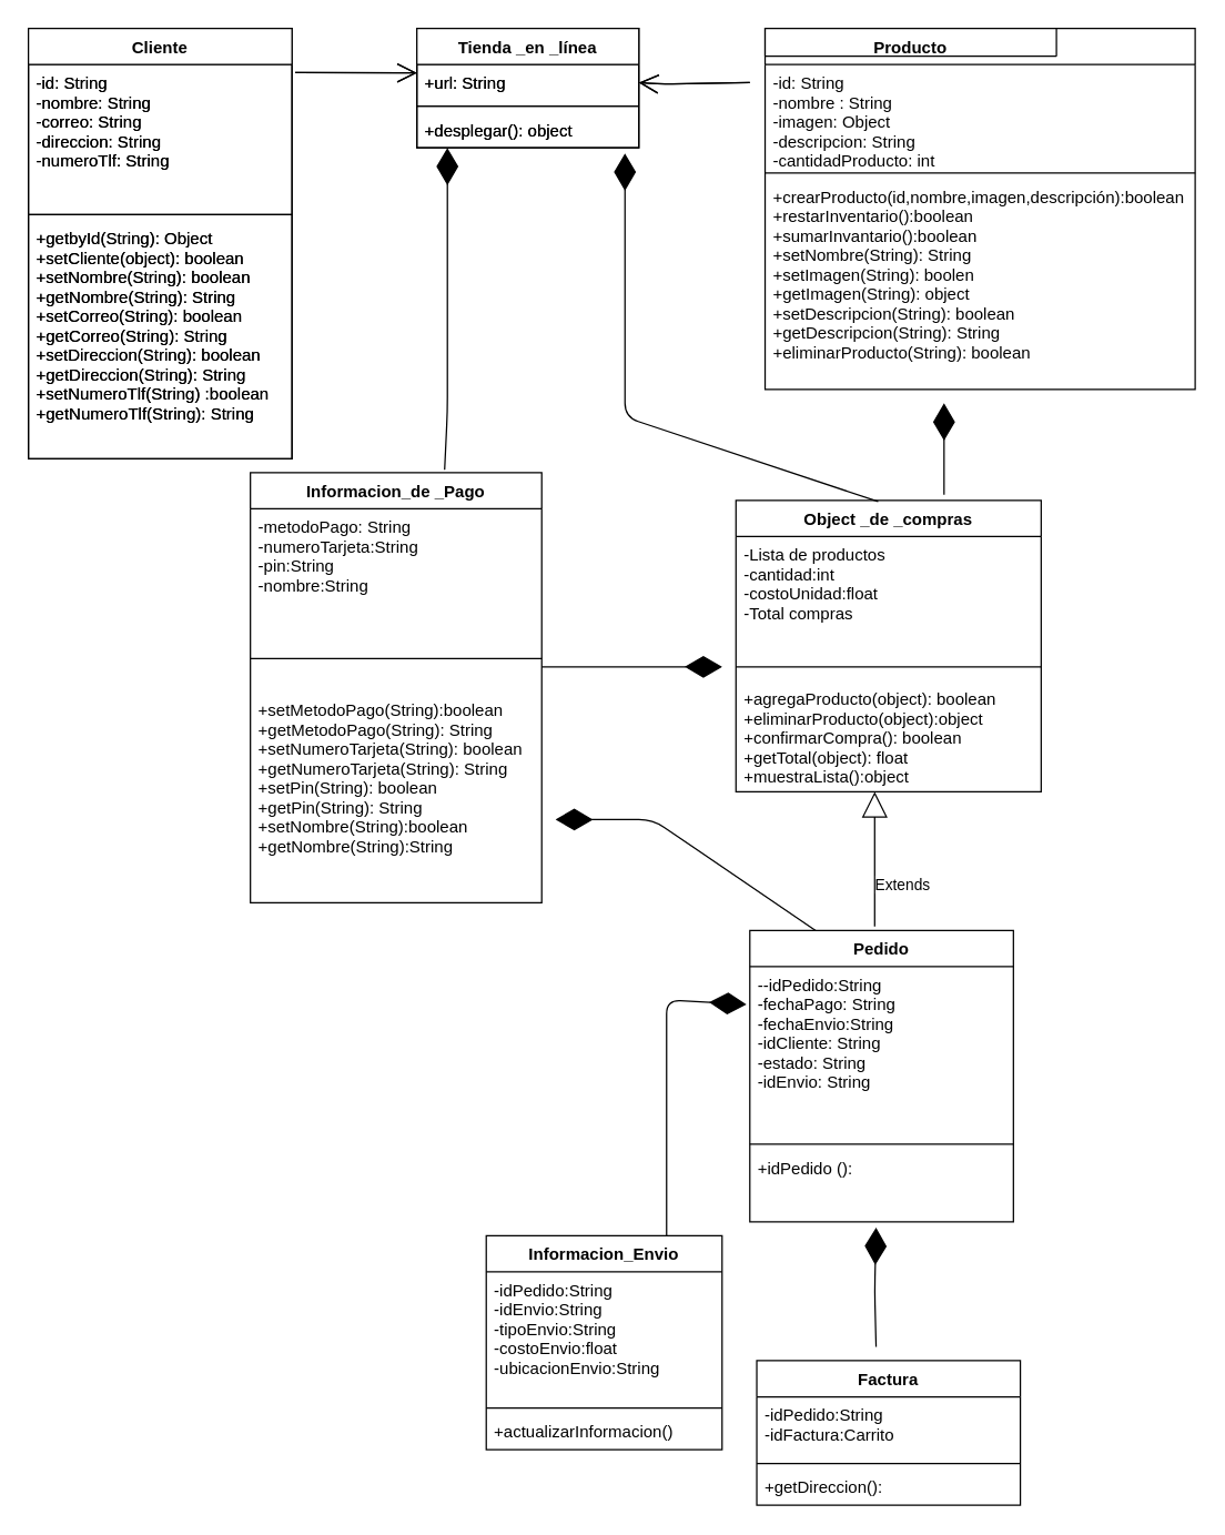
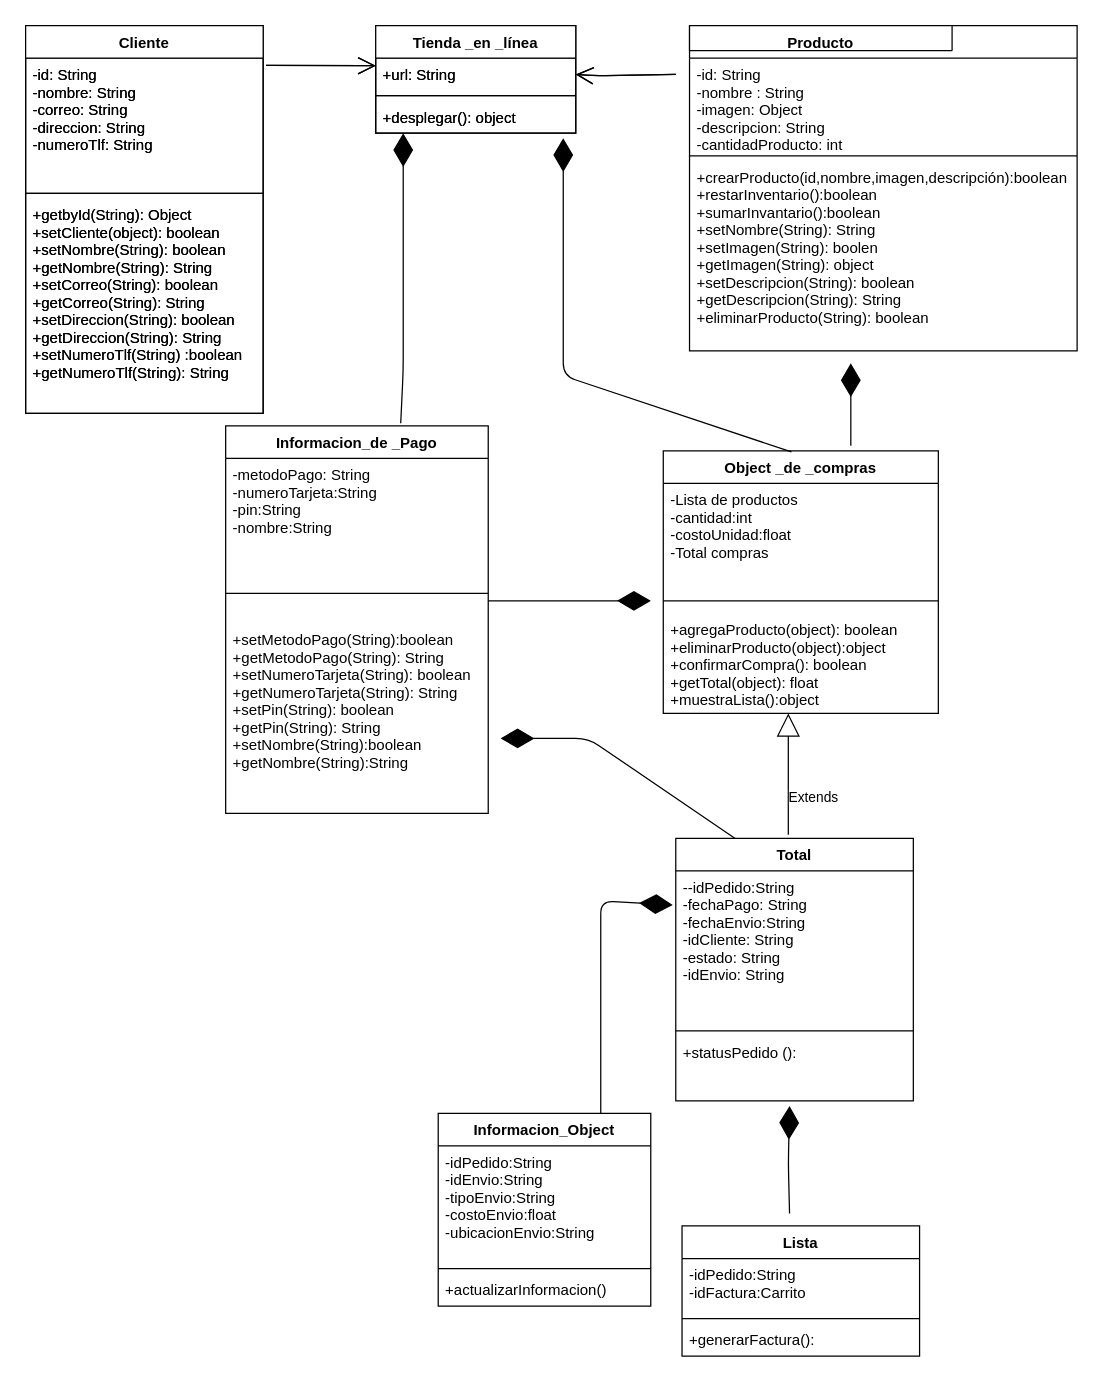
  <mxCell id="0" />
  <mxCell id="1" parent="0" />
  <mxCell id="2" value="Tienda _en _línea" style="swimlane;fontStyle=1;align=center;verticalAlign=top;childLayout=stackLayout;horizontal=1;startSize=26;horizontalStack=0;resizeParent=1;resizeParentMax=0;resizeLast=0;collapsible=1;marginBottom=0;" parent="1" vertex="1"><mxGeometry x="300" y="20" width="160" height="86" as="geometry" /></mxCell>
  <mxCell id="3" value="+url: String&#10;&#10;" style="text;strokeColor=none;fillColor=none;align=left;verticalAlign=top;spacingLeft=4;spacingRight=4;overflow=hidden;rotatable=0;points=[[0,0.5],[1,0.5]];portConstraint=eastwest;" parent="2" vertex="1"><mxGeometry y="26" width="160" height="26" as="geometry" /></mxCell>
  <mxCell id="4" value="" style="line;strokeWidth=1;fillColor=none;align=left;verticalAlign=middle;spacingTop=-1;spacingLeft=3;spacingRight=3;rotatable=0;labelPosition=right;points=[];portConstraint=eastwest;" parent="2" vertex="1"><mxGeometry y="52" width="160" height="8" as="geometry" /></mxCell>
  <mxCell id="5" value="+desplegar(): object" style="text;strokeColor=none;fillColor=none;align=left;verticalAlign=top;spacingLeft=4;spacingRight=4;overflow=hidden;rotatable=0;points=[[0,0.5],[1,0.5]];portConstraint=eastwest;" parent="2" vertex="1"><mxGeometry y="60" width="160" height="26" as="geometry" /></mxCell>
  <mxCell id="6" value="Object _de _compras" style="swimlane;fontStyle=1;align=center;verticalAlign=top;childLayout=stackLayout;horizontal=1;startSize=26;horizontalStack=0;resizeParent=1;resizeParentMax=0;resizeLast=0;collapsible=1;marginBottom=0;" parent="1" vertex="1"><mxGeometry x="530" y="360" width="220" height="210" as="geometry" /></mxCell>
  <mxCell id="7" value="-Lista de productos&#10;-cantidad:int&#10;-costoUnidad:float&#10;-Total compras" style="text;strokeColor=none;fillColor=none;align=left;verticalAlign=top;spacingLeft=4;spacingRight=4;overflow=hidden;rotatable=0;points=[[0,0.5],[1,0.5]];portConstraint=eastwest;" parent="6" vertex="1"><mxGeometry y="26" width="220" height="84" as="geometry" /></mxCell>
  <mxCell id="8" value="" style="line;strokeWidth=1;fillColor=none;align=left;verticalAlign=middle;spacingTop=-1;spacingLeft=3;spacingRight=3;rotatable=0;labelPosition=right;points=[];portConstraint=eastwest;" parent="6" vertex="1"><mxGeometry y="110" width="220" height="20" as="geometry" /></mxCell>
  <mxCell id="9" value="+agregaProducto(object): boolean&#10;+eliminarProducto(object):object&#10;+confirmarCompra(): boolean&#10;+getTotal(object): float&#10;+muestraLista():object" style="text;strokeColor=none;fillColor=none;align=left;verticalAlign=top;spacingLeft=4;spacingRight=4;overflow=hidden;rotatable=0;points=[[0,0.5],[1,0.5]];portConstraint=eastwest;" parent="6" vertex="1"><mxGeometry y="130" width="220" height="80" as="geometry" /></mxCell>
  <mxCell id="10" value="Producto" style="swimlane;fontStyle=1;align=center;verticalAlign=top;childLayout=stackLayout;horizontal=1;startSize=26;horizontalStack=0;resizeParent=1;resizeParentMax=0;resizeLast=0;collapsible=1;marginBottom=0;" parent="1" vertex="1"><mxGeometry x="551" y="20" width="310" height="260" as="geometry" /></mxCell>
  <mxCell id="11" value="-id: String&#10;-nombre : String&#10;-imagen: Object&#10;-descripcion: String&#10;-cantidadProducto: int&#10;" style="text;strokeColor=none;fillColor=none;align=left;verticalAlign=top;spacingLeft=4;spacingRight=4;overflow=hidden;rotatable=0;points=[[0,0.5],[1,0.5]];portConstraint=eastwest;" parent="10" vertex="1"><mxGeometry y="26" width="310" height="74" as="geometry" /></mxCell>
  <mxCell id="12" value="" style="line;strokeWidth=1;fillColor=none;align=left;verticalAlign=middle;spacingTop=-1;spacingLeft=3;spacingRight=3;rotatable=0;labelPosition=right;points=[];portConstraint=eastwest;" parent="10" vertex="1"><mxGeometry y="100" width="310" height="8" as="geometry" /></mxCell>
  <mxCell id="13" value="+crearProducto(id,nombre,imagen,descripción):boolean&#10;+restarInventario():boolean&#10;+sumarInvantario():boolean&#10;+setNombre(String): String&#10;+setImagen(String): boolen&#10;+getImagen(String): object&#10;+setDescripcion(String): boolean&#10;+getDescripcion(String): String&#10;+eliminarProducto(String): boolean" style="text;strokeColor=none;fillColor=none;align=left;verticalAlign=top;spacingLeft=4;spacingRight=4;overflow=hidden;rotatable=0;points=[[0,0.5],[1,0.5]];portConstraint=eastwest;" parent="10" vertex="1"><mxGeometry y="108" width="310" height="152" as="geometry" /></mxCell>
  <mxCell id="14" value="Cliente" style="swimlane;fontStyle=1;align=center;verticalAlign=top;childLayout=stackLayout;horizontal=1;startSize=26;horizontalStack=0;resizeParent=1;resizeParentMax=0;resizeLast=0;collapsible=1;marginBottom=0;" parent="1" vertex="1"><mxGeometry x="20" y="20" width="190" height="310" as="geometry" /></mxCell>
  <mxCell id="15" value="-id: String&#10;-nombre: String&#10;-correo: String&#10;-direccion: String&#10;-numeroTlf: String&#10;" style="text;strokeColor=none;fillColor=none;align=left;verticalAlign=top;spacingLeft=4;spacingRight=4;overflow=hidden;rotatable=0;points=[[0,0.5],[1,0.5]];portConstraint=eastwest;" parent="14" vertex="1"><mxGeometry y="26" width="190" height="104" as="geometry" /></mxCell>
  <mxCell id="16" value="" style="line;strokeWidth=1;fillColor=none;align=left;verticalAlign=middle;spacingTop=-1;spacingLeft=3;spacingRight=3;rotatable=0;labelPosition=right;points=[];portConstraint=eastwest;" parent="14" vertex="1"><mxGeometry y="130" width="190" height="8" as="geometry" /></mxCell>
  <mxCell id="17" value="+getbyId(String): Object&#10;+setCliente(object): boolean&#10;+setNombre(String): boolean&#10;+getNombre(String): String&#10;+setCorreo(String): boolean&#10;+getCorreo(String): String&#10;+setDireccion(String): boolean&#10;+getDireccion(String): String&#10;+setNumeroTlf(String) :boolean&#10;+getNumeroTlf(String): String &#10;" style="text;strokeColor=none;fillColor=none;align=left;verticalAlign=top;spacingLeft=4;spacingRight=4;overflow=hidden;rotatable=0;points=[[0,0.5],[1,0.5]];portConstraint=eastwest;" parent="14" vertex="1"><mxGeometry y="138" width="190" height="172" as="geometry" /></mxCell>
  <mxCell id="18" value="Informacion_de _Pago" style="swimlane;fontStyle=1;align=center;verticalAlign=top;childLayout=stackLayout;horizontal=1;startSize=26;horizontalStack=0;resizeParent=1;resizeParentMax=0;resizeLast=0;collapsible=1;marginBottom=0;" parent="1" vertex="1"><mxGeometry x="180" y="340" width="210" height="310" as="geometry" /></mxCell>
  <mxCell id="19" value="-metodoPago: String&#10;-numeroTarjeta:String&#10;-pin:String&#10;-nombre:String" style="text;strokeColor=none;fillColor=none;align=left;verticalAlign=top;spacingLeft=4;spacingRight=4;overflow=hidden;rotatable=0;points=[[0,0.5],[1,0.5]];portConstraint=eastwest;" parent="18" vertex="1"><mxGeometry y="26" width="210" height="84" as="geometry" /></mxCell>
  <mxCell id="20" value="" style="line;strokeWidth=1;fillColor=none;align=left;verticalAlign=middle;spacingTop=-1;spacingLeft=3;spacingRight=3;rotatable=0;labelPosition=right;points=[];portConstraint=eastwest;" parent="18" vertex="1"><mxGeometry y="110" width="210" height="48" as="geometry" /></mxCell>
  <mxCell id="21" value="+setMetodoPago(String):boolean&#10;+getMetodoPago(String): String&#10;+setNumeroTarjeta(String): boolean&#10;+getNumeroTarjeta(String): String&#10;+setPin(String): boolean&#10;+getPin(String): String&#10;+setNombre(String):boolean&#10;+getNombre(String):String &#10;&#10;" style="text;strokeColor=none;fillColor=none;align=left;verticalAlign=top;spacingLeft=4;spacingRight=4;overflow=hidden;rotatable=0;points=[[0,0.5],[1,0.5]];portConstraint=eastwest;" parent="18" vertex="1"><mxGeometry y="158" width="210" height="152" as="geometry" /></mxCell>
  <mxCell id="22" value="" style="endArrow=open;endFill=1;endSize=12;html=1;entryX=1;entryY=0.5;entryDx=0;entryDy=0;" parent="1" target="3" edge="1"><mxGeometry width="160" relative="1" as="geometry"><mxPoint x="540" y="59" as="sourcePoint" /><mxPoint x="414" y="50" as="targetPoint" /><Array as="points"><mxPoint x="474" y="60" /></Array></mxGeometry></mxCell>
  <mxCell id="23" value="" style="endArrow=diamondThin;endFill=1;endSize=24;html=1;exitX=0.466;exitY=0.004;exitDx=0;exitDy=0;exitPerimeter=0;" parent="1" source="6" edge="1"><mxGeometry width="160" relative="1" as="geometry"><mxPoint x="410" y="110" as="sourcePoint" /><mxPoint x="450" y="110" as="targetPoint" /><Array as="points"><mxPoint x="450" y="300" /></Array></mxGeometry></mxCell>
  <mxCell id="24" value="" style="endArrow=open;endFill=1;endSize=12;html=1;exitX=1.012;exitY=0.054;exitDx=0;exitDy=0;exitPerimeter=0;" parent="1" source="15" edge="1"><mxGeometry width="160" relative="1" as="geometry"><mxPoint x="290" y="60" as="sourcePoint" /><mxPoint x="300" y="52" as="targetPoint" /><Array as="points"><mxPoint x="300" y="52" /><mxPoint x="280" y="52" /></Array></mxGeometry></mxCell>
- <mxCell id="25" value="Pedido" style="swimlane;fontStyle=1;align=center;verticalAlign=top;childLayout=stackLayout;horizontal=1;startSize=26;horizontalStack=0;resizeParent=1;resizeParentMax=0;resizeLast=0;collapsible=1;marginBottom=0;" parent="1" vertex="1"><mxGeometry x="540" y="670" width="190" height="210" as="geometry" /></mxCell>
+ <mxCell id="25" value="Total" style="swimlane;fontStyle=1;align=center;verticalAlign=top;childLayout=stackLayout;horizontal=1;startSize=26;horizontalStack=0;resizeParent=1;resizeParentMax=0;resizeLast=0;collapsible=1;marginBottom=0;" parent="1" vertex="1"><mxGeometry x="540" y="670" width="190" height="210" as="geometry" /></mxCell>
  <mxCell id="26" value="--idPedido:String&#10;-fechaPago: String&#10;-fechaEnvio:String&#10;-idCliente: String&#10;-estado: String&#10;-idEnvio: String&#10;&#10;" style="text;strokeColor=none;fillColor=none;align=left;verticalAlign=top;spacingLeft=4;spacingRight=4;overflow=hidden;rotatable=0;points=[[0,0.5],[1,0.5]];portConstraint=eastwest;" parent="25" vertex="1"><mxGeometry y="26" width="190" height="124" as="geometry" /></mxCell>
  <mxCell id="27" value="" style="line;strokeWidth=1;fillColor=none;align=left;verticalAlign=middle;spacingTop=-1;spacingLeft=3;spacingRight=3;rotatable=0;labelPosition=right;points=[];portConstraint=eastwest;" parent="25" vertex="1"><mxGeometry y="150" width="190" height="8" as="geometry" /></mxCell>
- <mxCell id="28" value="+idPedido ():&#10;" style="text;strokeColor=none;fillColor=none;align=left;verticalAlign=top;spacingLeft=4;spacingRight=4;overflow=hidden;rotatable=0;points=[[0,0.5],[1,0.5]];portConstraint=eastwest;" parent="25" vertex="1"><mxGeometry y="158" width="190" height="52" as="geometry" /></mxCell>
- <mxCell id="29" value="Informacion_Envio" style="swimlane;fontStyle=1;align=center;verticalAlign=top;childLayout=stackLayout;horizontal=1;startSize=26;horizontalStack=0;resizeParent=1;resizeParentMax=0;resizeLast=0;collapsible=1;marginBottom=0;" parent="1" vertex="1"><mxGeometry x="350" y="890" width="170" height="154" as="geometry" /></mxCell>
+ <mxCell id="28" value="+statusPedido ():&#10;" style="text;strokeColor=none;fillColor=none;align=left;verticalAlign=top;spacingLeft=4;spacingRight=4;overflow=hidden;rotatable=0;points=[[0,0.5],[1,0.5]];portConstraint=eastwest;" parent="25" vertex="1"><mxGeometry y="158" width="190" height="52" as="geometry" /></mxCell>
+ <mxCell id="29" value="Informacion_Object" style="swimlane;fontStyle=1;align=center;verticalAlign=top;childLayout=stackLayout;horizontal=1;startSize=26;horizontalStack=0;resizeParent=1;resizeParentMax=0;resizeLast=0;collapsible=1;marginBottom=0;" parent="1" vertex="1"><mxGeometry x="350" y="890" width="170" height="154" as="geometry" /></mxCell>
  <mxCell id="30" value="-idPedido:String&#10;-idEnvio:String&#10;-tipoEnvio:String&#10;-costoEnvio:float&#10;-ubicacionEnvio:String&#10;" style="text;strokeColor=none;fillColor=none;align=left;verticalAlign=top;spacingLeft=4;spacingRight=4;overflow=hidden;rotatable=0;points=[[0,0.5],[1,0.5]];portConstraint=eastwest;" parent="29" vertex="1"><mxGeometry y="26" width="170" height="94" as="geometry" /></mxCell>
  <mxCell id="31" value="" style="line;strokeWidth=1;fillColor=none;align=left;verticalAlign=middle;spacingTop=-1;spacingLeft=3;spacingRight=3;rotatable=0;labelPosition=right;points=[];portConstraint=eastwest;" parent="29" vertex="1"><mxGeometry y="120" width="170" height="8" as="geometry" /></mxCell>
  <mxCell id="32" value="+actualizarInformacion()" style="text;strokeColor=none;fillColor=none;align=left;verticalAlign=top;spacingLeft=4;spacingRight=4;overflow=hidden;rotatable=0;points=[[0,0.5],[1,0.5]];portConstraint=eastwest;" parent="29" vertex="1"><mxGeometry y="128" width="170" height="26" as="geometry" /></mxCell>
- <mxCell id="33" value="Factura" style="swimlane;fontStyle=1;align=center;verticalAlign=top;childLayout=stackLayout;horizontal=1;startSize=26;horizontalStack=0;resizeParent=1;resizeParentMax=0;resizeLast=0;collapsible=1;marginBottom=0;" parent="1" vertex="1"><mxGeometry x="545" y="980" width="190" height="104" as="geometry" /></mxCell>
+ <mxCell id="33" value="Lista" style="swimlane;fontStyle=1;align=center;verticalAlign=top;childLayout=stackLayout;horizontal=1;startSize=26;horizontalStack=0;resizeParent=1;resizeParentMax=0;resizeLast=0;collapsible=1;marginBottom=0;" parent="1" vertex="1"><mxGeometry x="545" y="980" width="190" height="104" as="geometry" /></mxCell>
  <mxCell id="34" value="-idPedido:String&#10;-idFactura:Carrito" style="text;strokeColor=none;fillColor=none;align=left;verticalAlign=top;spacingLeft=4;spacingRight=4;overflow=hidden;rotatable=0;points=[[0,0.5],[1,0.5]];portConstraint=eastwest;" parent="33" vertex="1"><mxGeometry y="26" width="190" height="44" as="geometry" /></mxCell>
  <mxCell id="35" value="" style="line;strokeWidth=1;fillColor=none;align=left;verticalAlign=middle;spacingTop=-1;spacingLeft=3;spacingRight=3;rotatable=0;labelPosition=right;points=[];portConstraint=eastwest;" parent="33" vertex="1"><mxGeometry y="70" width="190" height="8" as="geometry" /></mxCell>
- <mxCell id="36" value="+getDireccion(): " style="text;strokeColor=none;fillColor=none;align=left;verticalAlign=top;spacingLeft=4;spacingRight=4;overflow=hidden;rotatable=0;points=[[0,0.5],[1,0.5]];portConstraint=eastwest;" parent="33" vertex="1"><mxGeometry y="78" width="190" height="26" as="geometry" /></mxCell>
+ <mxCell id="36" value="+generarFactura(): " style="text;strokeColor=none;fillColor=none;align=left;verticalAlign=top;spacingLeft=4;spacingRight=4;overflow=hidden;rotatable=0;points=[[0,0.5],[1,0.5]];portConstraint=eastwest;" parent="33" vertex="1"><mxGeometry y="78" width="190" height="26" as="geometry" /></mxCell>
  <mxCell id="37" value="Extends" style="endArrow=block;endSize=16;endFill=0;html=1;" parent="1" edge="1"><mxGeometry x="-0.381" y="-20" width="160" relative="1" as="geometry"><mxPoint x="630" y="667" as="sourcePoint" /><mxPoint x="630" y="570" as="targetPoint" /><Array as="points"><mxPoint x="630" y="617" /></Array><mxPoint as="offset" /></mxGeometry></mxCell>
  <mxCell id="38" value="" style="endArrow=diamondThin;endFill=1;endSize=24;html=1;entryX=-0.013;entryY=0.22;entryDx=0;entryDy=0;entryPerimeter=0;" parent="1" target="26" edge="1"><mxGeometry width="160" relative="1" as="geometry"><mxPoint x="480" y="890" as="sourcePoint" /><mxPoint x="90" y="750" as="targetPoint" /><Array as="points"><mxPoint x="480" y="720" /></Array></mxGeometry></mxCell>
  <mxCell id="39" value="Tienda _en _línea" style="swimlane;fontStyle=1;align=center;verticalAlign=top;childLayout=stackLayout;horizontal=1;startSize=26;horizontalStack=0;resizeParent=1;resizeParentMax=0;resizeLast=0;collapsible=1;marginBottom=0;" parent="1" vertex="1"><mxGeometry x="300" y="20" width="160" height="86" as="geometry" /></mxCell>
  <mxCell id="40" value="+url: String&#10;&#10;" style="text;strokeColor=none;fillColor=none;align=left;verticalAlign=top;spacingLeft=4;spacingRight=4;overflow=hidden;rotatable=0;points=[[0,0.5],[1,0.5]];portConstraint=eastwest;" parent="39" vertex="1"><mxGeometry y="26" width="160" height="26" as="geometry" /></mxCell>
  <mxCell id="41" value="" style="line;strokeWidth=1;fillColor=none;align=left;verticalAlign=middle;spacingTop=-1;spacingLeft=3;spacingRight=3;rotatable=0;labelPosition=right;points=[];portConstraint=eastwest;" parent="39" vertex="1"><mxGeometry y="52" width="160" height="8" as="geometry" /></mxCell>
  <mxCell id="42" value="+desplegar(): object" style="text;strokeColor=none;fillColor=none;align=left;verticalAlign=top;spacingLeft=4;spacingRight=4;overflow=hidden;rotatable=0;points=[[0,0.5],[1,0.5]];portConstraint=eastwest;" parent="39" vertex="1"><mxGeometry y="60" width="160" height="26" as="geometry" /></mxCell>
  <mxCell id="43" value="Producto" style="swimlane;fontStyle=1;align=center;verticalAlign=top;childLayout=stackLayout;horizontal=1;startSize=26;horizontalStack=0;resizeParent=1;resizeParentMax=0;resizeLast=0;collapsible=1;marginBottom=0;" parent="1" vertex="1"><mxGeometry x="551" y="20" width="210" height="20" as="geometry" /></mxCell>
  <mxCell id="44" value="Cliente" style="swimlane;fontStyle=1;align=center;verticalAlign=top;childLayout=stackLayout;horizontal=1;startSize=26;horizontalStack=0;resizeParent=1;resizeParentMax=0;resizeLast=0;collapsible=1;marginBottom=0;" parent="1" vertex="1"><mxGeometry x="20" y="20" width="190" height="310" as="geometry" /></mxCell>
  <mxCell id="45" value="-id: String&#10;-nombre: String&#10;-correo: String&#10;-direccion: String&#10;-numeroTlf: String&#10;" style="text;strokeColor=none;fillColor=none;align=left;verticalAlign=top;spacingLeft=4;spacingRight=4;overflow=hidden;rotatable=0;points=[[0,0.5],[1,0.5]];portConstraint=eastwest;" parent="44" vertex="1"><mxGeometry y="26" width="190" height="104" as="geometry" /></mxCell>
  <mxCell id="46" value="" style="line;strokeWidth=1;fillColor=none;align=left;verticalAlign=middle;spacingTop=-1;spacingLeft=3;spacingRight=3;rotatable=0;labelPosition=right;points=[];portConstraint=eastwest;" parent="44" vertex="1"><mxGeometry y="130" width="190" height="8" as="geometry" /></mxCell>
  <mxCell id="47" value="+getbyId(String): Object&#10;+setCliente(object): boolean&#10;+setNombre(String): boolean&#10;+getNombre(String): String&#10;+setCorreo(String): boolean&#10;+getCorreo(String): String&#10;+setDireccion(String): boolean&#10;+getDireccion(String): String&#10;+setNumeroTlf(String) :boolean&#10;+getNumeroTlf(String): String &#10;" style="text;strokeColor=none;fillColor=none;align=left;verticalAlign=top;spacingLeft=4;spacingRight=4;overflow=hidden;rotatable=0;points=[[0,0.5],[1,0.5]];portConstraint=eastwest;" parent="44" vertex="1"><mxGeometry y="138" width="190" height="172" as="geometry" /></mxCell>
  <mxCell id="48" value="" style="endArrow=open;endFill=1;endSize=12;html=1;entryX=1;entryY=0.5;entryDx=0;entryDy=0;" parent="1" target="40" edge="1"><mxGeometry width="160" relative="1" as="geometry"><mxPoint x="540" y="59" as="sourcePoint" /><mxPoint x="414" y="50" as="targetPoint" /><Array as="points"><mxPoint x="474" y="60" /></Array></mxGeometry></mxCell>
  <mxCell id="49" value="" style="endArrow=open;endFill=1;endSize=12;html=1;exitX=1.012;exitY=0.054;exitDx=0;exitDy=0;exitPerimeter=0;" parent="1" source="45" edge="1"><mxGeometry width="160" relative="1" as="geometry"><mxPoint x="290" y="60" as="sourcePoint" /><mxPoint x="300" y="52" as="targetPoint" /><Array as="points"><mxPoint x="300" y="52" /><mxPoint x="280" y="52" /></Array></mxGeometry></mxCell>
  <mxCell id="50" value="" style="endArrow=diamondThin;endFill=1;endSize=24;html=1;" parent="1" edge="1"><mxGeometry width="160" relative="1" as="geometry"><mxPoint x="680" y="356" as="sourcePoint" /><mxPoint x="680" y="290" as="targetPoint" /><Array as="points"><mxPoint x="680" y="300" /></Array></mxGeometry></mxCell>
  <mxCell id="51" value="" style="endArrow=diamondThin;endFill=1;endSize=24;html=1;" parent="1" edge="1"><mxGeometry width="160" relative="1" as="geometry"><mxPoint x="320" y="338" as="sourcePoint" /><mxPoint x="322" y="106" as="targetPoint" /><Array as="points"><mxPoint x="322" y="296" /></Array></mxGeometry></mxCell>
  <mxCell id="52" value="" style="endArrow=diamondThin;endFill=1;endSize=24;html=1;" parent="1" edge="1"><mxGeometry width="160" relative="1" as="geometry"><mxPoint x="390" y="480" as="sourcePoint" /><mxPoint x="520" y="480" as="targetPoint" /><Array as="points"><mxPoint x="440" y="480" /></Array></mxGeometry></mxCell>
  <mxCell id="53" value="" style="endArrow=diamondThin;endFill=1;endSize=24;html=1;exitX=0.25;exitY=0;exitDx=0;exitDy=0;" parent="1" source="25" edge="1"><mxGeometry width="160" relative="1" as="geometry"><mxPoint x="400" y="490" as="sourcePoint" /><mxPoint x="400" y="590" as="targetPoint" /><Array as="points"><mxPoint x="470" y="590" /></Array></mxGeometry></mxCell>
  <mxCell id="54" value="" style="endArrow=diamondThin;endFill=1;endSize=24;html=1;entryX=0.479;entryY=1.077;entryDx=0;entryDy=0;entryPerimeter=0;" parent="1" target="28" edge="1"><mxGeometry width="160" relative="1" as="geometry"><mxPoint x="631" y="970" as="sourcePoint" /><mxPoint x="710" y="930" as="targetPoint" /><Array as="points"><mxPoint x="630" y="930" /></Array></mxGeometry></mxCell>
